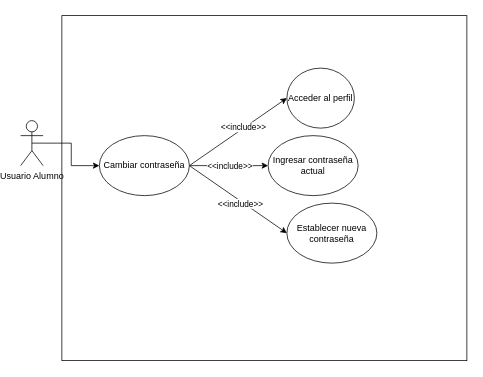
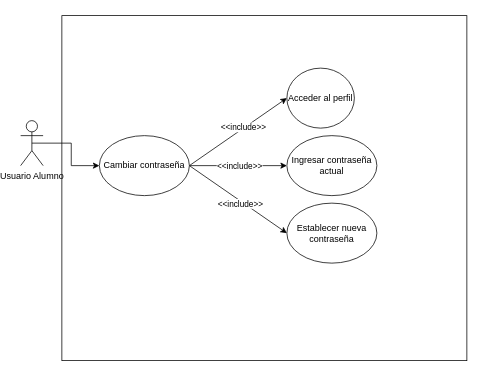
  <mxCell id="0" />
  <mxCell id="1" parent="0" />
  <mxCell id="2" value="" style="rounded=0;whiteSpace=wrap;html=1;" vertex="1" parent="1"><mxGeometry x="75" y="20" width="540" height="460" as="geometry" /></mxCell>
  <mxCell id="3" style="edgeStyle=orthogonalEdgeStyle;rounded=0;orthogonalLoop=1;jettySize=auto;html=1;exitX=0.5;exitY=0.5;exitDx=0;exitDy=0;exitPerimeter=0;entryX=0;entryY=0.5;entryDx=0;entryDy=0;" edge="1" parent="1" source="4" target="11"><mxGeometry relative="1" as="geometry" /></mxCell>
  <mxCell id="4" value="Usuario Alumno" style="shape=umlActor;verticalLabelPosition=bottom;verticalAlign=top;html=1;outlineConnect=0;" vertex="1" parent="1"><mxGeometry x="20" y="160" width="30" height="60" as="geometry" /></mxCell>
  <mxCell id="5" style="rounded=0;orthogonalLoop=1;jettySize=auto;html=1;exitX=1;exitY=0.5;exitDx=0;exitDy=0;entryX=0;entryY=0.5;entryDx=0;entryDy=0;" edge="1" parent="1" source="11" target="14"><mxGeometry relative="1" as="geometry" /></mxCell>
  <mxCell id="6" value="&amp;lt;&amp;lt;include&amp;gt;&amp;gt;" style="edgeLabel;html=1;align=center;verticalAlign=middle;resizable=0;points=[];" vertex="1" connectable="0" parent="5"><mxGeometry x="0.113" y="2" relative="1" as="geometry"><mxPoint as="offset" /></mxGeometry></mxCell>
  <mxCell id="7" style="edgeStyle=orthogonalEdgeStyle;rounded=0;orthogonalLoop=1;jettySize=auto;html=1;exitX=1;exitY=0.5;exitDx=0;exitDy=0;entryX=0;entryY=0.5;entryDx=0;entryDy=0;" edge="1" parent="1" source="11" target="13"><mxGeometry relative="1" as="geometry" /></mxCell>
  <mxCell id="8" value="&amp;lt;&amp;lt;include&amp;gt;&amp;gt;" style="edgeLabel;html=1;align=center;verticalAlign=middle;resizable=0;points=[];" vertex="1" connectable="0" parent="7"><mxGeometry x="0.015" relative="1" as="geometry"><mxPoint as="offset" /></mxGeometry></mxCell>
  <mxCell id="9" style="rounded=0;orthogonalLoop=1;jettySize=auto;html=1;exitX=1;exitY=0.5;exitDx=0;exitDy=0;entryX=0;entryY=0.5;entryDx=0;entryDy=0;" edge="1" parent="1" source="11" target="12"><mxGeometry relative="1" as="geometry" /></mxCell>
  <mxCell id="10" value="&amp;lt;&amp;lt;include&amp;gt;&amp;gt;" style="edgeLabel;html=1;align=center;verticalAlign=middle;resizable=0;points=[];" vertex="1" connectable="0" parent="9"><mxGeometry x="0.067" y="-2" relative="1" as="geometry"><mxPoint y="1" as="offset" /></mxGeometry></mxCell>
  <mxCell id="11" value="Cambiar contraseña" style="ellipse;whiteSpace=wrap;html=1;" vertex="1" parent="1"><mxGeometry x="125" y="180" width="120" height="80" as="geometry" /></mxCell>
  <mxCell id="12" value="Establecer nueva contraseña" style="ellipse;whiteSpace=wrap;html=1;" vertex="1" parent="1"><mxGeometry x="375" y="270" width="120" height="80" as="geometry" /></mxCell>
- <mxCell id="13" value="Ingresar contraseña actual" style="ellipse;whiteSpace=wrap;html=1;" vertex="1" parent="1"><mxGeometry x="350" y="180" width="120" height="80" as="geometry" /></mxCell>
+ <mxCell id="13" value="Ingresar contraseña actual" style="ellipse;whiteSpace=wrap;html=1;" vertex="1" parent="1"><mxGeometry x="375" y="180" width="120" height="80" as="geometry" /></mxCell>
  <mxCell id="14" value="Acceder al perfil" style="ellipse;whiteSpace=wrap;html=1;" vertex="1" parent="1"><mxGeometry x="375" y="90" width="90" height="80" as="geometry" /></mxCell>
